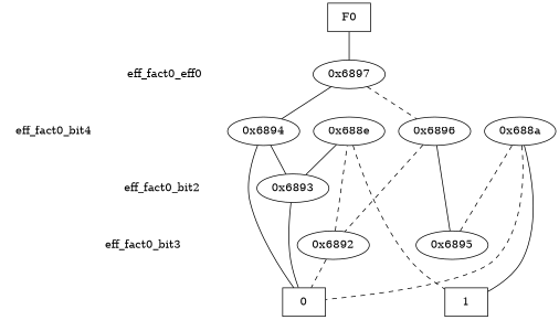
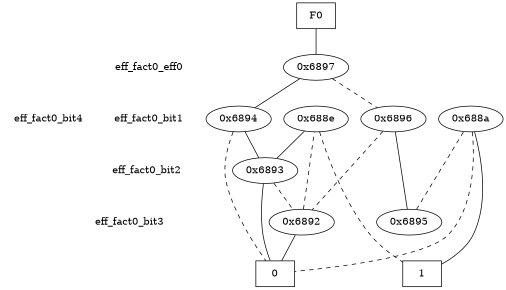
  digraph {
    edge [dir=none style=dashed]
    "CONST NODES" [shape=plaintext style=invis]
    n2 [label=eff_fact0_eff0 shape=plaintext]
+   " eff_fact0_bit1 " [shape=plaintext]
    " eff_fact0_bit2 " [shape=plaintext]
    " eff_fact0_bit3 " [shape=plaintext]
    " eff_fact0_bit4 " [shape=plaintext]
    F0 [shape=box]
    "0x6897"
    "0x6894"
    "0x6896"
    "0x6893"
    "0x6892"
    "0x6895"
    "0x688a"
    "0x688e"
    n16 [label=0 shape=box]
    n17 [label=1 shape=box]
    subgraph sub_1 {
      "CONST NODES"
      n2
+     " eff_fact0_bit1 "
      " eff_fact0_bit2 "
      " eff_fact0_bit3 "
      " eff_fact0_bit4 "
    }
    subgraph sub_2 {
      rank=same
      F0
    }
    subgraph sub_3 {
      rank=same
      n2
      "0x6897"
    }
    subgraph sub_4 {
      rank=same
+     " eff_fact0_bit1 "
      "0x6894"
      "0x6896"
    }
    subgraph sub_5 {
      rank=same
      " eff_fact0_bit2 "
      "0x6893"
    }
    subgraph sub_6 {
      rank=same
      " eff_fact0_bit3 "
      "0x6892"
      "0x6895"
    }
    subgraph sub_7 {
      rank=same
      " eff_fact0_bit4 "
      "0x688a"
      "0x688e"
    }
    subgraph sub_8 {
      rank=same
      "CONST NODES"
      subgraph sub_9 {
        rank=same
        n16
        n17
      }
    }
+   n2 -> " eff_fact0_bit1 " [style=invis]
+   " eff_fact0_bit1 " -> " eff_fact0_bit2 " [style=invis]
    " eff_fact0_bit2 " -> " eff_fact0_bit3 " [style=invis]
    " eff_fact0_bit3 " -> " eff_fact0_bit4 " [style=invis]
    " eff_fact0_bit4 " -> "CONST NODES" [style=invis]
    F0 -> "0x6897" [style=solid]
    "0x6897" -> "0x6894" [style=""]
    "0x6897" -> "0x6896"
    "0x6894" -> "0x6893" [style=""]
-   "0x6894" -> n16 [style=solid]
+   "0x6894" -> n16
    "0x6896" -> "0x6892"
    "0x6896" -> "0x6895" [style=""]
+   "0x6893" -> "0x6892"
    "0x6893" -> n16 [style=""]
    "0x6892" -> "0x688e"
-   "0x6892" -> n16
+   "0x6892" -> n16 [style=""]
    "0x6895" -> "0x688a"
    "0x688a" -> n16
    "0x688a" -> n17 [style=""]
    "0x688e" -> "0x6893" [style=""]
    "0x688e" -> n17
  }
